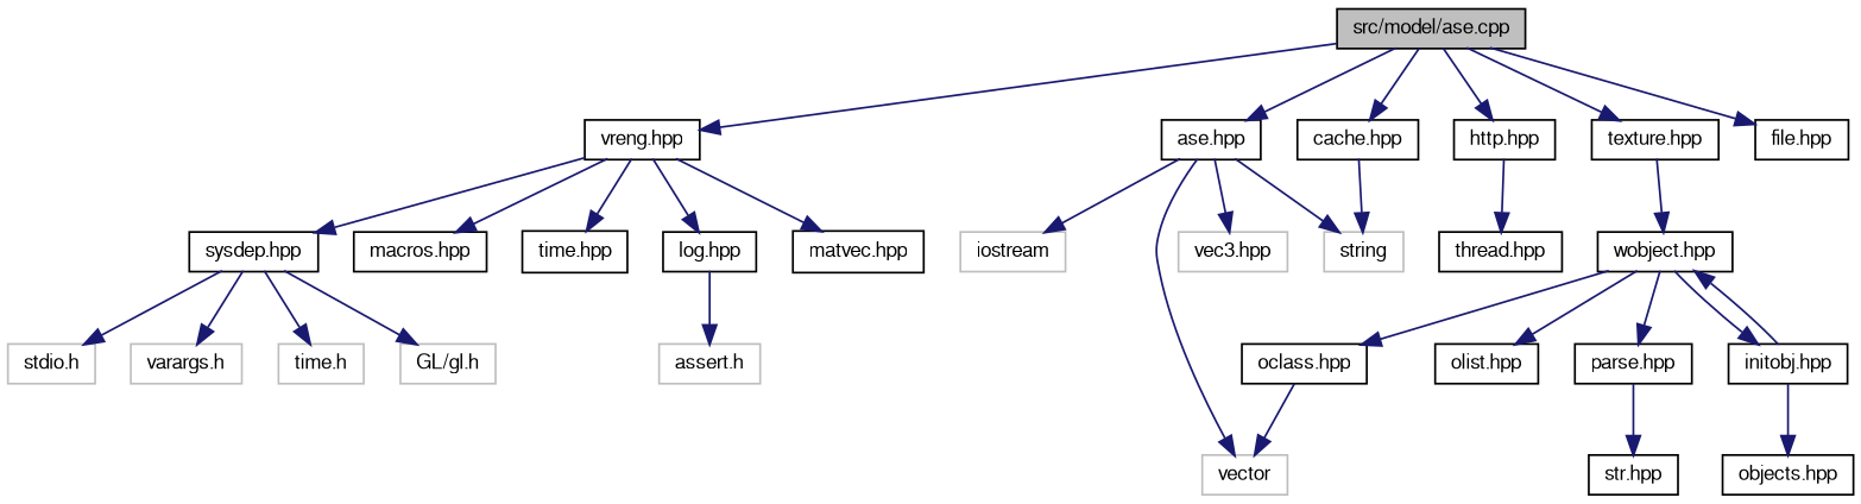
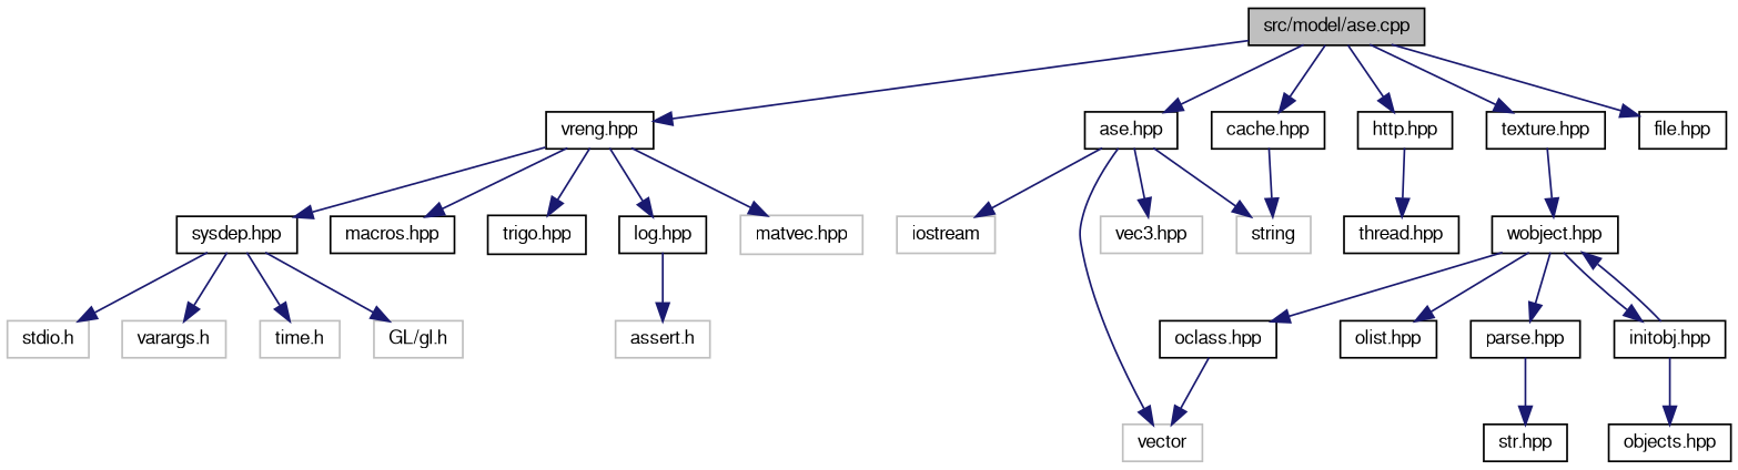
  digraph {
    node [color=black fontname=FreeSans fontsize=10 shape=record]
    edge [color=midnightblue fontname=FreeSans fontsize=10 labelfontname=FreeSans labelfontsize=10 style=solid]
    n1 [fillcolor=grey75 fontcolor=black height=0.2 label="src/model/ase.cpp" style=filled width=0.4]
    n2 [height=0.2 label="vreng.hpp" width=0.4]
    n3 [height=0.2 label="ase.hpp" width=0.4]
    n4 [height=0.2 label="http.hpp" width=0.4]
    n5 [height=0.2 label="texture.hpp" width=0.4]
    n6 [height=0.2 label="cache.hpp" width=0.4]
    n7 [height=0.2 label="file.hpp" width=0.4]
    n8 [height=0.2 label="sysdep.hpp" width=0.4]
    n9 [height=0.2 label="macros.hpp" width=0.4]
-   n10 [height=0.2 label="time.hpp" width=0.4]
+   n10 [height=0.2 label="trigo.hpp" width=0.4]
    n11 [height=0.2 label="log.hpp" width=0.4]
-   n12 [height=0.2 label="matvec.hpp" width=0.4]
+   n12 [color=grey75 height=0.2 label="matvec.hpp" width=0.4]
    n13 [color=grey75 height=0.2 label=iostream width=0.4]
    n14 [color=grey75 height=0.2 label=string width=0.4]
    n15 [color=grey75 height=0.2 label=vector width=0.4]
    n16 [color=grey75 height=0.2 label="vec3.hpp" width=0.4]
    n17 [height=0.2 label="thread.hpp" width=0.4]
    n18 [height=0.2 label="wobject.hpp" width=0.4]
    n19 [color=grey75 height=0.2 label="stdio.h" width=0.4]
    n20 [color=grey75 height=0.2 label="varargs.h" width=0.4]
    n21 [color=grey75 height=0.2 label="time.h" width=0.4]
    n22 [color=grey75 height=0.2 label="GL/gl.h" width=0.4]
    n23 [color=grey75 height=0.2 label="assert.h" width=0.4]
    n24 [height=0.2 label="oclass.hpp" width=0.4]
    n25 [height=0.2 label="olist.hpp" width=0.4]
    n26 [height=0.2 label="parse.hpp" width=0.4]
    n27 [height=0.2 label="initobj.hpp" width=0.4]
    n28 [height=0.2 label="str.hpp" width=0.4]
    n29 [height=0.2 label="objects.hpp" width=0.4]
    n1 -> n2
    n1 -> n3
    n1 -> n4
    n1 -> n5
    n1 -> n6
    n1 -> n7
    n2 -> n8
    n2 -> n9
    n2 -> n10
    n2 -> n11
    n2 -> n12
    n3 -> n13
    n3 -> n14
    n3 -> n15
    n3 -> n16
    n4 -> n17
    n5 -> n18
    n6 -> n14
    n8 -> n19
    n8 -> n20
    n8 -> n21
    n8 -> n22
    n11 -> n23
    n18 -> n24
    n18 -> n25
    n18 -> n26
    n18 -> n27
    n24 -> n15
    n26 -> n28
    n27 -> n18
    n27 -> n29
  }
